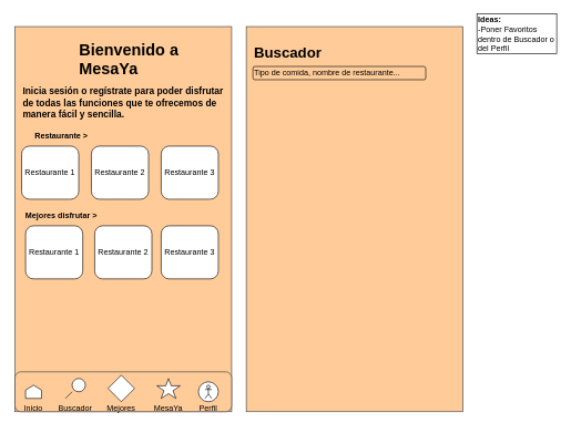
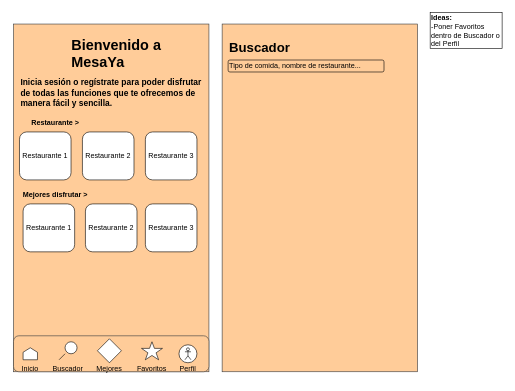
  <mxCell id="0" />
  <mxCell id="1" parent="0" />
  <mxCell id="2" value="" style="rounded=0;whiteSpace=wrap;html=1;fillColor=#ffcc99;strokeColor=#36393d;" parent="1" vertex="1"><mxGeometry x="22" y="39" width="326" height="580" as="geometry" /></mxCell>
  <mxCell id="3" value="Restaurante &amp;gt;" style="text;html=1;align=center;verticalAlign=middle;whiteSpace=wrap;rounded=0;fontStyle=1" parent="1" vertex="1"><mxGeometry x="32" y="189" width="120" height="30" as="geometry" /></mxCell>
  <mxCell id="4" value="&lt;h1&gt;Bienvenido a MesaYa&lt;/h1&gt;" style="text;html=1;align=left;verticalAlign=middle;whiteSpace=wrap;rounded=0;" parent="1" vertex="1"><mxGeometry x="117" y="59" width="156" height="60" as="geometry" /></mxCell>
  <mxCell id="5" value="&lt;h3&gt;Inicia sesión o regístrate para poder disfrutar de todas las funciones que te ofrecemos de manera fácil y sencilla.&lt;/h3&gt;" style="text;html=1;align=left;verticalAlign=middle;whiteSpace=wrap;rounded=0;" parent="1" vertex="1"><mxGeometry x="32" y="129" width="306" height="50" as="geometry" /></mxCell>
  <mxCell id="6" value="" style="rounded=1;whiteSpace=wrap;html=1;fillColor=#ffcc99;strokeColor=#36393d;" parent="1" vertex="1"><mxGeometry x="22" y="559" width="326" height="60" as="geometry" /></mxCell>
  <mxCell id="7" value="" style="shape=offPageConnector;whiteSpace=wrap;html=1;rotation=-180;" parent="1" vertex="1"><mxGeometry x="38" y="579" width="24" height="20" as="geometry" /></mxCell>
  <mxCell id="8" value="" style="group" parent="1" vertex="1" connectable="0"><mxGeometry x="88" y="569" width="50" height="60" as="geometry" /></mxCell>
  <mxCell id="9" value="" style="ellipse;whiteSpace=wrap;html=1;aspect=fixed;" parent="8" vertex="1"><mxGeometry x="20" width="20" height="20" as="geometry" /></mxCell>
  <mxCell id="10" value="" style="endArrow=none;html=1;rounded=0;exitX=0.25;exitY=0;exitDx=0;exitDy=0;" parent="8" source="11" edge="1"><mxGeometry width="50" height="50" relative="1" as="geometry"><mxPoint y="40" as="sourcePoint" /><mxPoint x="20" y="20" as="targetPoint" /></mxGeometry></mxCell>
  <mxCell id="11" value="Buscador" style="text;html=1;align=center;verticalAlign=middle;whiteSpace=wrap;rounded=0;" parent="8" vertex="1"><mxGeometry x="-5" y="30" width="60" height="30" as="geometry" /></mxCell>
  <mxCell id="12" value="Inicio" style="text;html=1;align=center;verticalAlign=middle;whiteSpace=wrap;rounded=0;" parent="1" vertex="1"><mxGeometry x="20" y="599" width="60" height="30" as="geometry" /></mxCell>
  <mxCell id="13" value="" style="ellipse;whiteSpace=wrap;html=1;aspect=fixed;" parent="1" vertex="1"><mxGeometry x="298" y="574" width="30" height="30" as="geometry" /></mxCell>
  <mxCell id="14" value="Perfil" style="text;html=1;align=center;verticalAlign=middle;whiteSpace=wrap;rounded=0;" parent="1" vertex="1"><mxGeometry x="283" y="599" width="60" height="30" as="geometry" /></mxCell>
  <mxCell id="15" value="" style="verticalLabelPosition=bottom;verticalAlign=top;html=1;shape=mxgraph.basic.star" parent="1" vertex="1"><mxGeometry x="235.5" y="569" width="35" height="30" as="geometry" /></mxCell>
- <mxCell id="16" value="MesaYa" style="text;html=1;align=center;verticalAlign=middle;whiteSpace=wrap;rounded=0;" parent="1" vertex="1"><mxGeometry x="223" y="599" width="60" height="30" as="geometry" /></mxCell>
+ <mxCell id="16" value="Favoritos" style="text;html=1;align=center;verticalAlign=middle;whiteSpace=wrap;rounded=0;" parent="1" vertex="1"><mxGeometry x="223" y="599" width="60" height="30" as="geometry" /></mxCell>
  <mxCell id="17" value="" style="rhombus;whiteSpace=wrap;html=1;" parent="1" vertex="1"><mxGeometry x="162" y="564" width="40" height="40" as="geometry" /></mxCell>
  <mxCell id="18" value="Mejores" style="text;html=1;align=center;verticalAlign=middle;whiteSpace=wrap;rounded=0;" parent="1" vertex="1"><mxGeometry x="152" y="599" width="60" height="30" as="geometry" /></mxCell>
  <mxCell id="19" value="&lt;b&gt;Ideas:&lt;/b&gt;&lt;div&gt;-Poner Favoritos dentro de Buscador o del Perfil&lt;/div&gt;" style="rounded=0;whiteSpace=wrap;html=1;align=left;" parent="1" vertex="1"><mxGeometry x="717" y="20" width="120" height="60" as="geometry" /></mxCell>
  <mxCell id="20" value="Mejores disfrutar &amp;gt;" style="text;html=1;align=center;verticalAlign=middle;whiteSpace=wrap;rounded=0;fontStyle=1" parent="1" vertex="1"><mxGeometry x="32" y="309" width="120" height="30" as="geometry" /></mxCell>
  <mxCell id="21" value="Restaurante 1" style="rounded=1;whiteSpace=wrap;html=1;" parent="1" vertex="1"><mxGeometry x="32" y="219" width="86" height="80" as="geometry" /></mxCell>
  <mxCell id="22" value="Restaurante 2" style="rounded=1;whiteSpace=wrap;html=1;" parent="1" vertex="1"><mxGeometry x="137" y="219" width="86" height="80" as="geometry" /></mxCell>
  <mxCell id="23" value="Restaurante 3" style="rounded=1;whiteSpace=wrap;html=1;" parent="1" vertex="1"><mxGeometry x="242" y="219" width="86" height="80" as="geometry" /></mxCell>
  <mxCell id="24" value="Restaurante 1" style="rounded=1;whiteSpace=wrap;html=1;" parent="1" vertex="1"><mxGeometry x="38" y="339" width="86" height="80" as="geometry" /></mxCell>
  <mxCell id="25" value="Restaurante 2" style="rounded=1;whiteSpace=wrap;html=1;" parent="1" vertex="1"><mxGeometry x="142" y="339" width="86" height="80" as="geometry" /></mxCell>
  <mxCell id="26" value="Restaurante 3" style="rounded=1;whiteSpace=wrap;html=1;" parent="1" vertex="1"><mxGeometry x="242" y="339" width="86" height="80" as="geometry" /></mxCell>
  <mxCell id="27" value="" style="shape=umlActor;verticalLabelPosition=bottom;verticalAlign=top;html=1;outlineConnect=0;" parent="1" vertex="1"><mxGeometry x="308" y="579" width="10" height="20" as="geometry" /></mxCell>
  <mxCell id="28" value="" style="rounded=0;whiteSpace=wrap;html=1;fillColor=#ffcc99;strokeColor=#36393d;" vertex="1" parent="1"><mxGeometry x="370" y="39" width="326" height="580" as="geometry" /></mxCell>
  <mxCell id="29" value="&lt;h1&gt;Buscador&lt;/h1&gt;" style="text;html=1;align=left;verticalAlign=middle;whiteSpace=wrap;rounded=0;fontSize=11;" vertex="1" parent="1"><mxGeometry x="380" y="49" width="130" height="60" as="geometry" /></mxCell>
  <mxCell id="30" value="Tipo de comida, nombre de restaurante..." style="rounded=1;whiteSpace=wrap;html=1;align=left;fillColor=#ffcc99;" vertex="1" parent="1"><mxGeometry x="380" y="99" width="260" height="20" as="geometry" /></mxCell>
